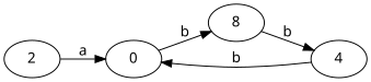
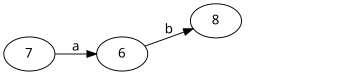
  digraph {
    fontname="Noto Sans"
    rankdir=LR
    node [fontname="Noto Sans"]
    edge [fontname="Noto Sans"]
-   2
-   0
+   2 [label=7]
+   0 [label=6]
    n3 [label=8]
-   4
    2 -> 0 [label=a]
    0 -> n3 [label=b]
-   n3 -> 4 [label=b]
-   4 -> 0 [label=b]
  }
